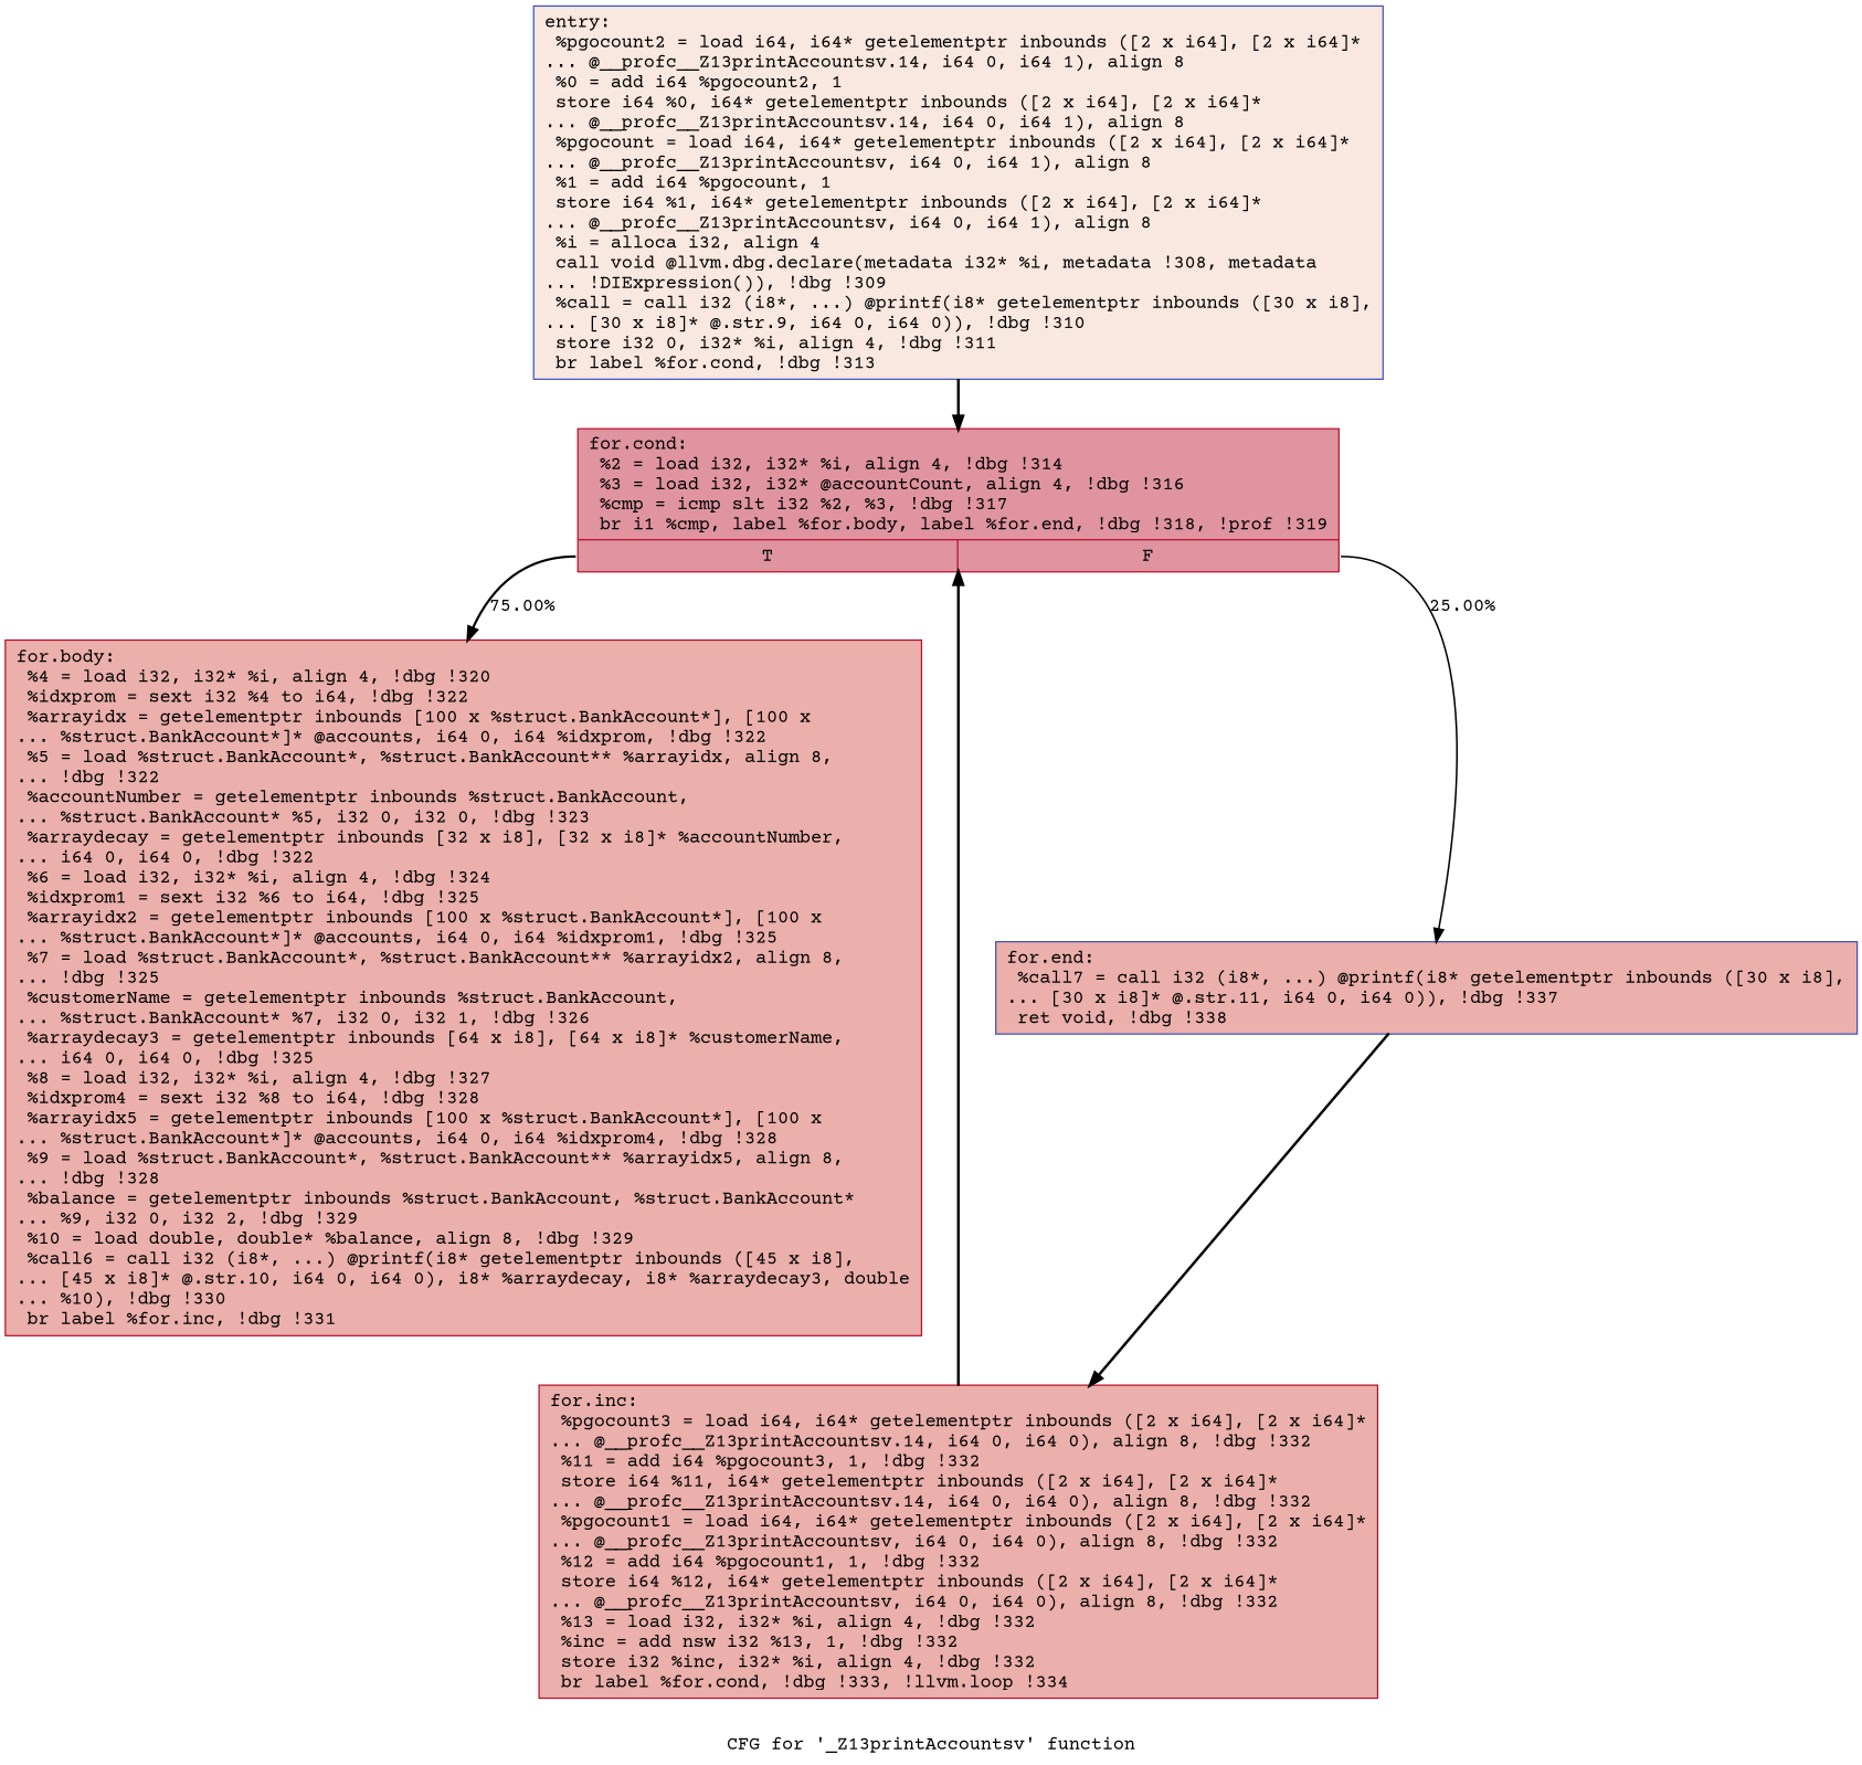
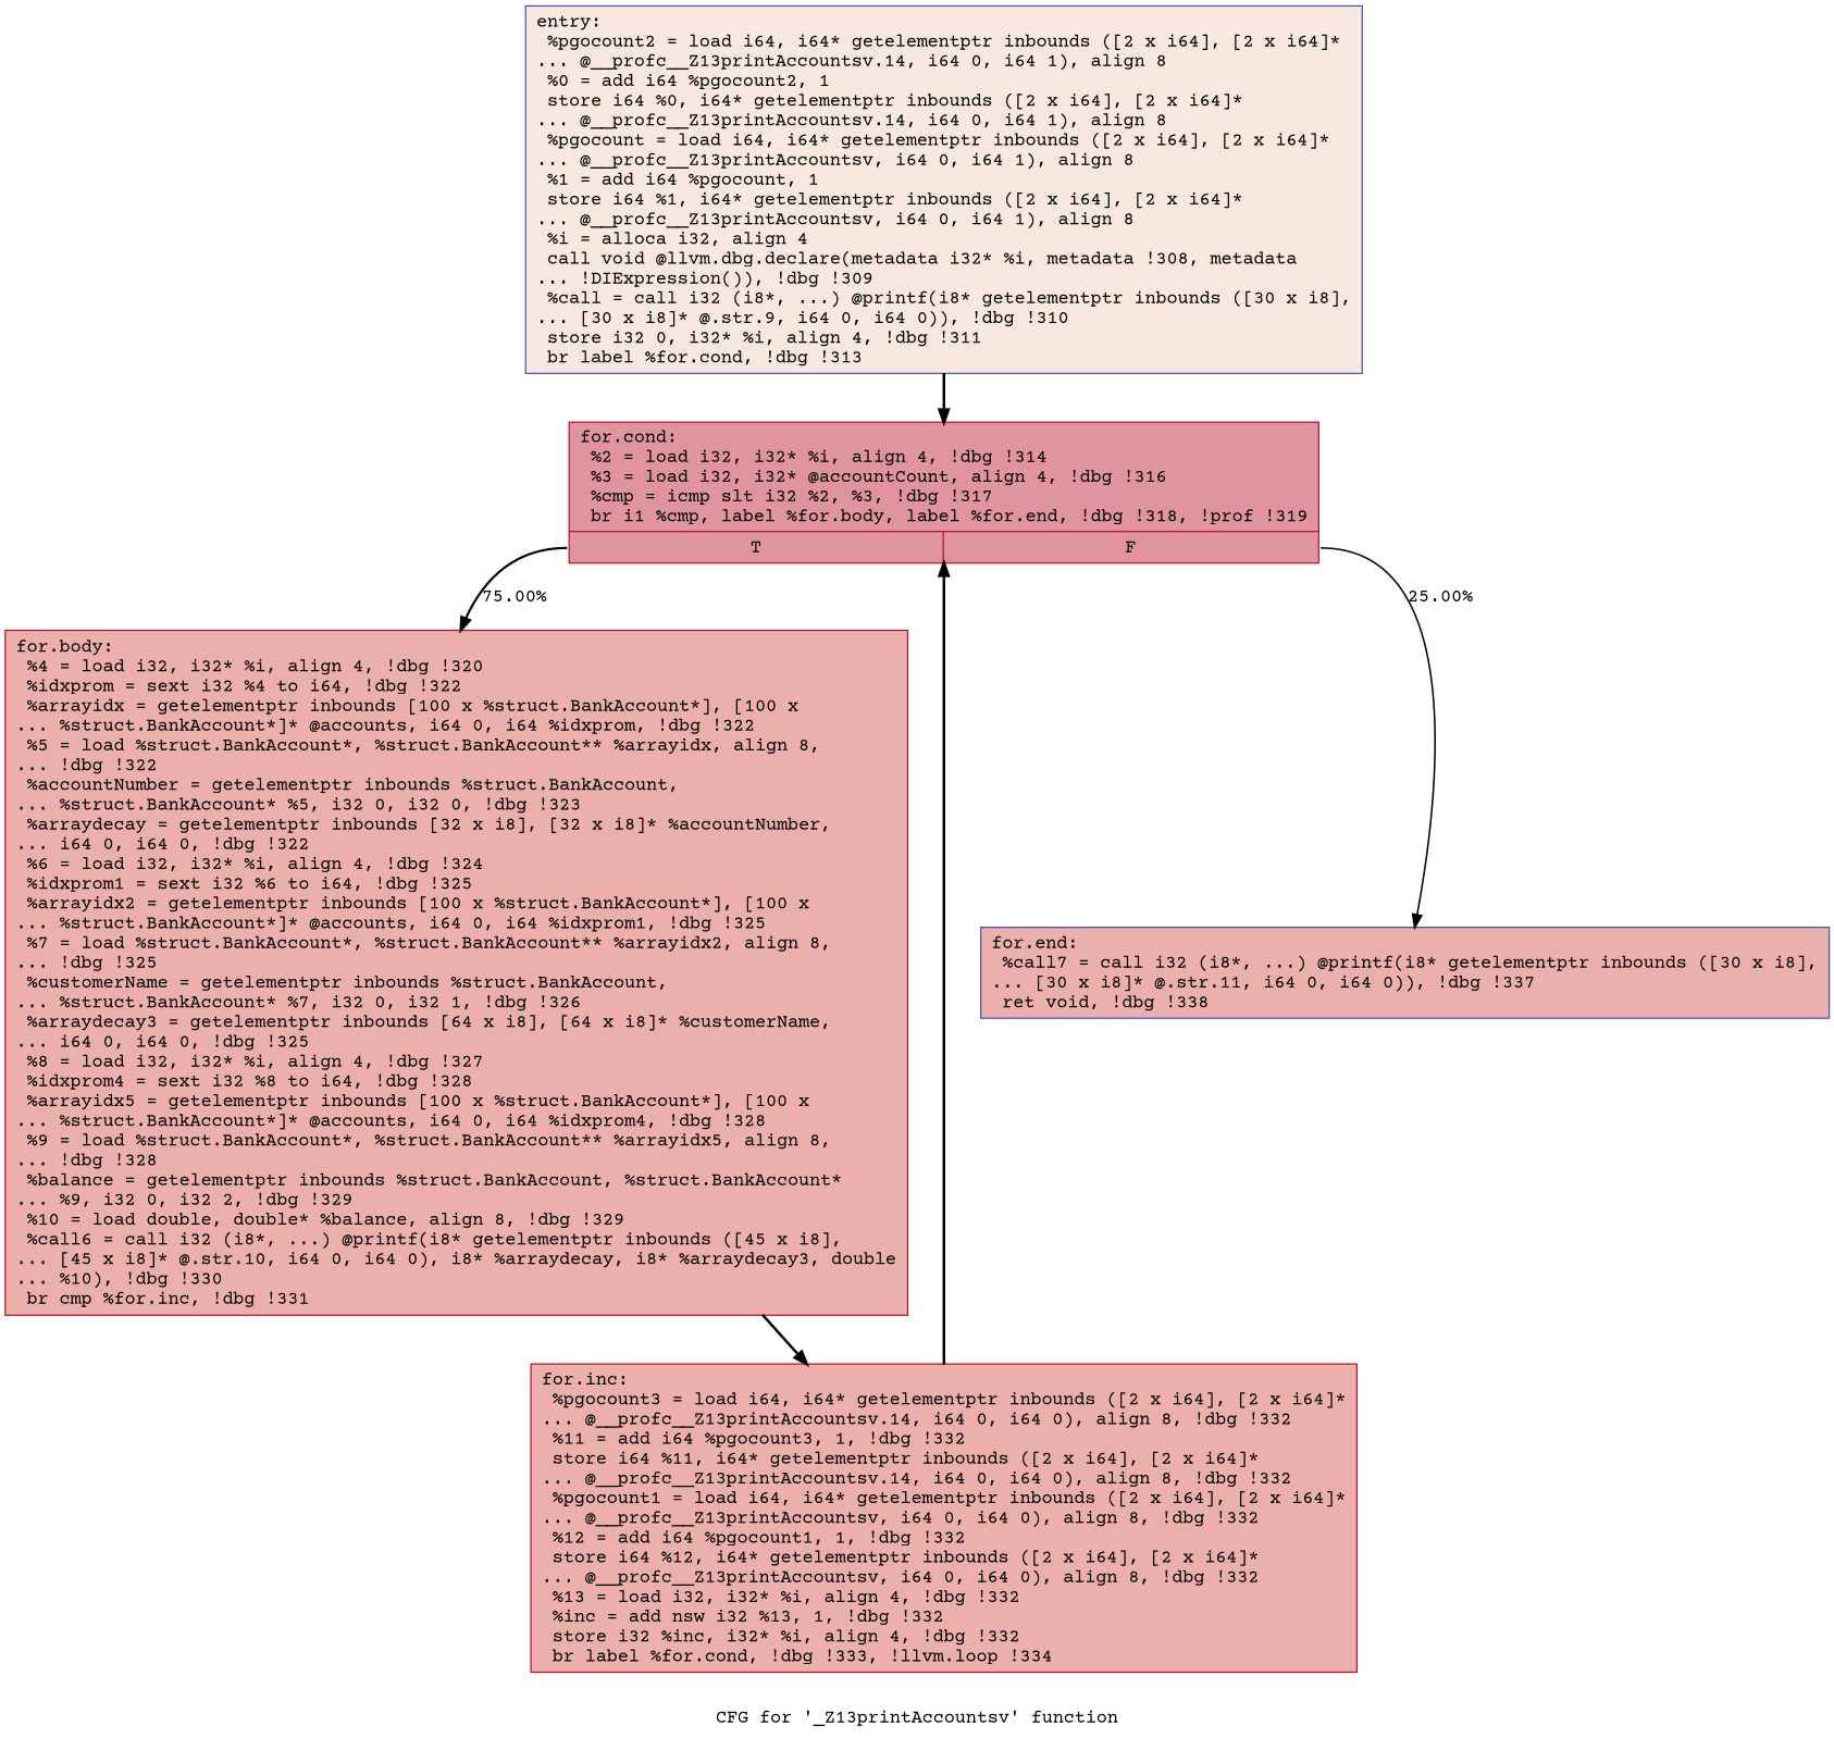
  digraph {
    fontname="Courier Prime"
    label="CFG for '_Z13printAccountsv' function"
    node [color="#b70d28ff" fillcolor="#d24b4070" fontname="Courier Prime" shape=record style=filled]
    edge [fontname="Courier Prime" penwidth=2]
    n1 [color="#3d50c3ff" fillcolor="#f1ccb870" label="{entry:\l  %pgocount2 = load i64, i64* getelementptr inbounds ([2 x i64], [2 x i64]*\l... @__profc__Z13printAccountsv.14, i64 0, i64 1), align 8\l  %0 = add i64 %pgocount2, 1\l  store i64 %0, i64* getelementptr inbounds ([2 x i64], [2 x i64]*\l... @__profc__Z13printAccountsv.14, i64 0, i64 1), align 8\l  %pgocount = load i64, i64* getelementptr inbounds ([2 x i64], [2 x i64]*\l... @__profc__Z13printAccountsv, i64 0, i64 1), align 8\l  %1 = add i64 %pgocount, 1\l  store i64 %1, i64* getelementptr inbounds ([2 x i64], [2 x i64]*\l... @__profc__Z13printAccountsv, i64 0, i64 1), align 8\l  %i = alloca i32, align 4\l  call void @llvm.dbg.declare(metadata i32* %i, metadata !308, metadata\l... !DIExpression()), !dbg !309\l  %call = call i32 (i8*, ...) @printf(i8* getelementptr inbounds ([30 x i8],\l... [30 x i8]* @.str.9, i64 0, i64 0)), !dbg !310\l  store i32 0, i32* %i, align 4, !dbg !311\l  br label %for.cond, !dbg !313\l}"]
    n2 [fillcolor="#b70d2870" label="{for.cond:                                         \l  %2 = load i32, i32* %i, align 4, !dbg !314\l  %3 = load i32, i32* @accountCount, align 4, !dbg !316\l  %cmp = icmp slt i32 %2, %3, !dbg !317\l  br i1 %cmp, label %for.body, label %for.end, !dbg !318, !prof !319\l|{<s0>T|<s1>F}}"]
-   n3 [label="{for.body:                                         \l  %4 = load i32, i32* %i, align 4, !dbg !320\l  %idxprom = sext i32 %4 to i64, !dbg !322\l  %arrayidx = getelementptr inbounds [100 x %struct.BankAccount*], [100 x\l... %struct.BankAccount*]* @accounts, i64 0, i64 %idxprom, !dbg !322\l  %5 = load %struct.BankAccount*, %struct.BankAccount** %arrayidx, align 8,\l... !dbg !322\l  %accountNumber = getelementptr inbounds %struct.BankAccount,\l... %struct.BankAccount* %5, i32 0, i32 0, !dbg !323\l  %arraydecay = getelementptr inbounds [32 x i8], [32 x i8]* %accountNumber,\l... i64 0, i64 0, !dbg !322\l  %6 = load i32, i32* %i, align 4, !dbg !324\l  %idxprom1 = sext i32 %6 to i64, !dbg !325\l  %arrayidx2 = getelementptr inbounds [100 x %struct.BankAccount*], [100 x\l... %struct.BankAccount*]* @accounts, i64 0, i64 %idxprom1, !dbg !325\l  %7 = load %struct.BankAccount*, %struct.BankAccount** %arrayidx2, align 8,\l... !dbg !325\l  %customerName = getelementptr inbounds %struct.BankAccount,\l... %struct.BankAccount* %7, i32 0, i32 1, !dbg !326\l  %arraydecay3 = getelementptr inbounds [64 x i8], [64 x i8]* %customerName,\l... i64 0, i64 0, !dbg !325\l  %8 = load i32, i32* %i, align 4, !dbg !327\l  %idxprom4 = sext i32 %8 to i64, !dbg !328\l  %arrayidx5 = getelementptr inbounds [100 x %struct.BankAccount*], [100 x\l... %struct.BankAccount*]* @accounts, i64 0, i64 %idxprom4, !dbg !328\l  %9 = load %struct.BankAccount*, %struct.BankAccount** %arrayidx5, align 8,\l... !dbg !328\l  %balance = getelementptr inbounds %struct.BankAccount, %struct.BankAccount*\l... %9, i32 0, i32 2, !dbg !329\l  %10 = load double, double* %balance, align 8, !dbg !329\l  %call6 = call i32 (i8*, ...) @printf(i8* getelementptr inbounds ([45 x i8],\l... [45 x i8]* @.str.10, i64 0, i64 0), i8* %arraydecay, i8* %arraydecay3, double\l... %10), !dbg !330\l  br label %for.inc, !dbg !331\l}"]
+   n3 [label="{for.body:                                         \l  %4 = load i32, i32* %i, align 4, !dbg !320\l  %idxprom = sext i32 %4 to i64, !dbg !322\l  %arrayidx = getelementptr inbounds [100 x %struct.BankAccount*], [100 x\l... %struct.BankAccount*]* @accounts, i64 0, i64 %idxprom, !dbg !322\l  %5 = load %struct.BankAccount*, %struct.BankAccount** %arrayidx, align 8,\l... !dbg !322\l  %accountNumber = getelementptr inbounds %struct.BankAccount,\l... %struct.BankAccount* %5, i32 0, i32 0, !dbg !323\l  %arraydecay = getelementptr inbounds [32 x i8], [32 x i8]* %accountNumber,\l... i64 0, i64 0, !dbg !322\l  %6 = load i32, i32* %i, align 4, !dbg !324\l  %idxprom1 = sext i32 %6 to i64, !dbg !325\l  %arrayidx2 = getelementptr inbounds [100 x %struct.BankAccount*], [100 x\l... %struct.BankAccount*]* @accounts, i64 0, i64 %idxprom1, !dbg !325\l  %7 = load %struct.BankAccount*, %struct.BankAccount** %arrayidx2, align 8,\l... !dbg !325\l  %customerName = getelementptr inbounds %struct.BankAccount,\l... %struct.BankAccount* %7, i32 0, i32 1, !dbg !326\l  %arraydecay3 = getelementptr inbounds [64 x i8], [64 x i8]* %customerName,\l... i64 0, i64 0, !dbg !325\l  %8 = load i32, i32* %i, align 4, !dbg !327\l  %idxprom4 = sext i32 %8 to i64, !dbg !328\l  %arrayidx5 = getelementptr inbounds [100 x %struct.BankAccount*], [100 x\l... %struct.BankAccount*]* @accounts, i64 0, i64 %idxprom4, !dbg !328\l  %9 = load %struct.BankAccount*, %struct.BankAccount** %arrayidx5, align 8,\l... !dbg !328\l  %balance = getelementptr inbounds %struct.BankAccount, %struct.BankAccount*\l... %9, i32 0, i32 2, !dbg !329\l  %10 = load double, double* %balance, align 8, !dbg !329\l  %call6 = call i32 (i8*, ...) @printf(i8* getelementptr inbounds ([45 x i8],\l... [45 x i8]* @.str.10, i64 0, i64 0), i8* %arraydecay, i8* %arraydecay3, double\l... %10), !dbg !330\l  br cmp %for.inc, !dbg !331\l}"]
    n4 [color="#3d50c3ff" label="{for.end:                                          \l  %call7 = call i32 (i8*, ...) @printf(i8* getelementptr inbounds ([30 x i8],\l... [30 x i8]* @.str.11, i64 0, i64 0)), !dbg !337\l  ret void, !dbg !338\l}"]
    n5 [label="{for.inc:                                          \l  %pgocount3 = load i64, i64* getelementptr inbounds ([2 x i64], [2 x i64]*\l... @__profc__Z13printAccountsv.14, i64 0, i64 0), align 8, !dbg !332\l  %11 = add i64 %pgocount3, 1, !dbg !332\l  store i64 %11, i64* getelementptr inbounds ([2 x i64], [2 x i64]*\l... @__profc__Z13printAccountsv.14, i64 0, i64 0), align 8, !dbg !332\l  %pgocount1 = load i64, i64* getelementptr inbounds ([2 x i64], [2 x i64]*\l... @__profc__Z13printAccountsv, i64 0, i64 0), align 8, !dbg !332\l  %12 = add i64 %pgocount1, 1, !dbg !332\l  store i64 %12, i64* getelementptr inbounds ([2 x i64], [2 x i64]*\l... @__profc__Z13printAccountsv, i64 0, i64 0), align 8, !dbg !332\l  %13 = load i32, i32* %i, align 4, !dbg !332\l  %inc = add nsw i32 %13, 1, !dbg !332\l  store i32 %inc, i32* %i, align 4, !dbg !332\l  br label %for.cond, !dbg !333, !llvm.loop !334\l}"]
    n1 -> n2
    n2 -> n3 [label="75.00%" penwidth=1.75 tailport=s0]
    n2 -> n4 [label="25.00%" penwidth=1.25 tailport=s1]
-   n4 -> n5
+   n3 -> n5
    n5 -> n2
  }
